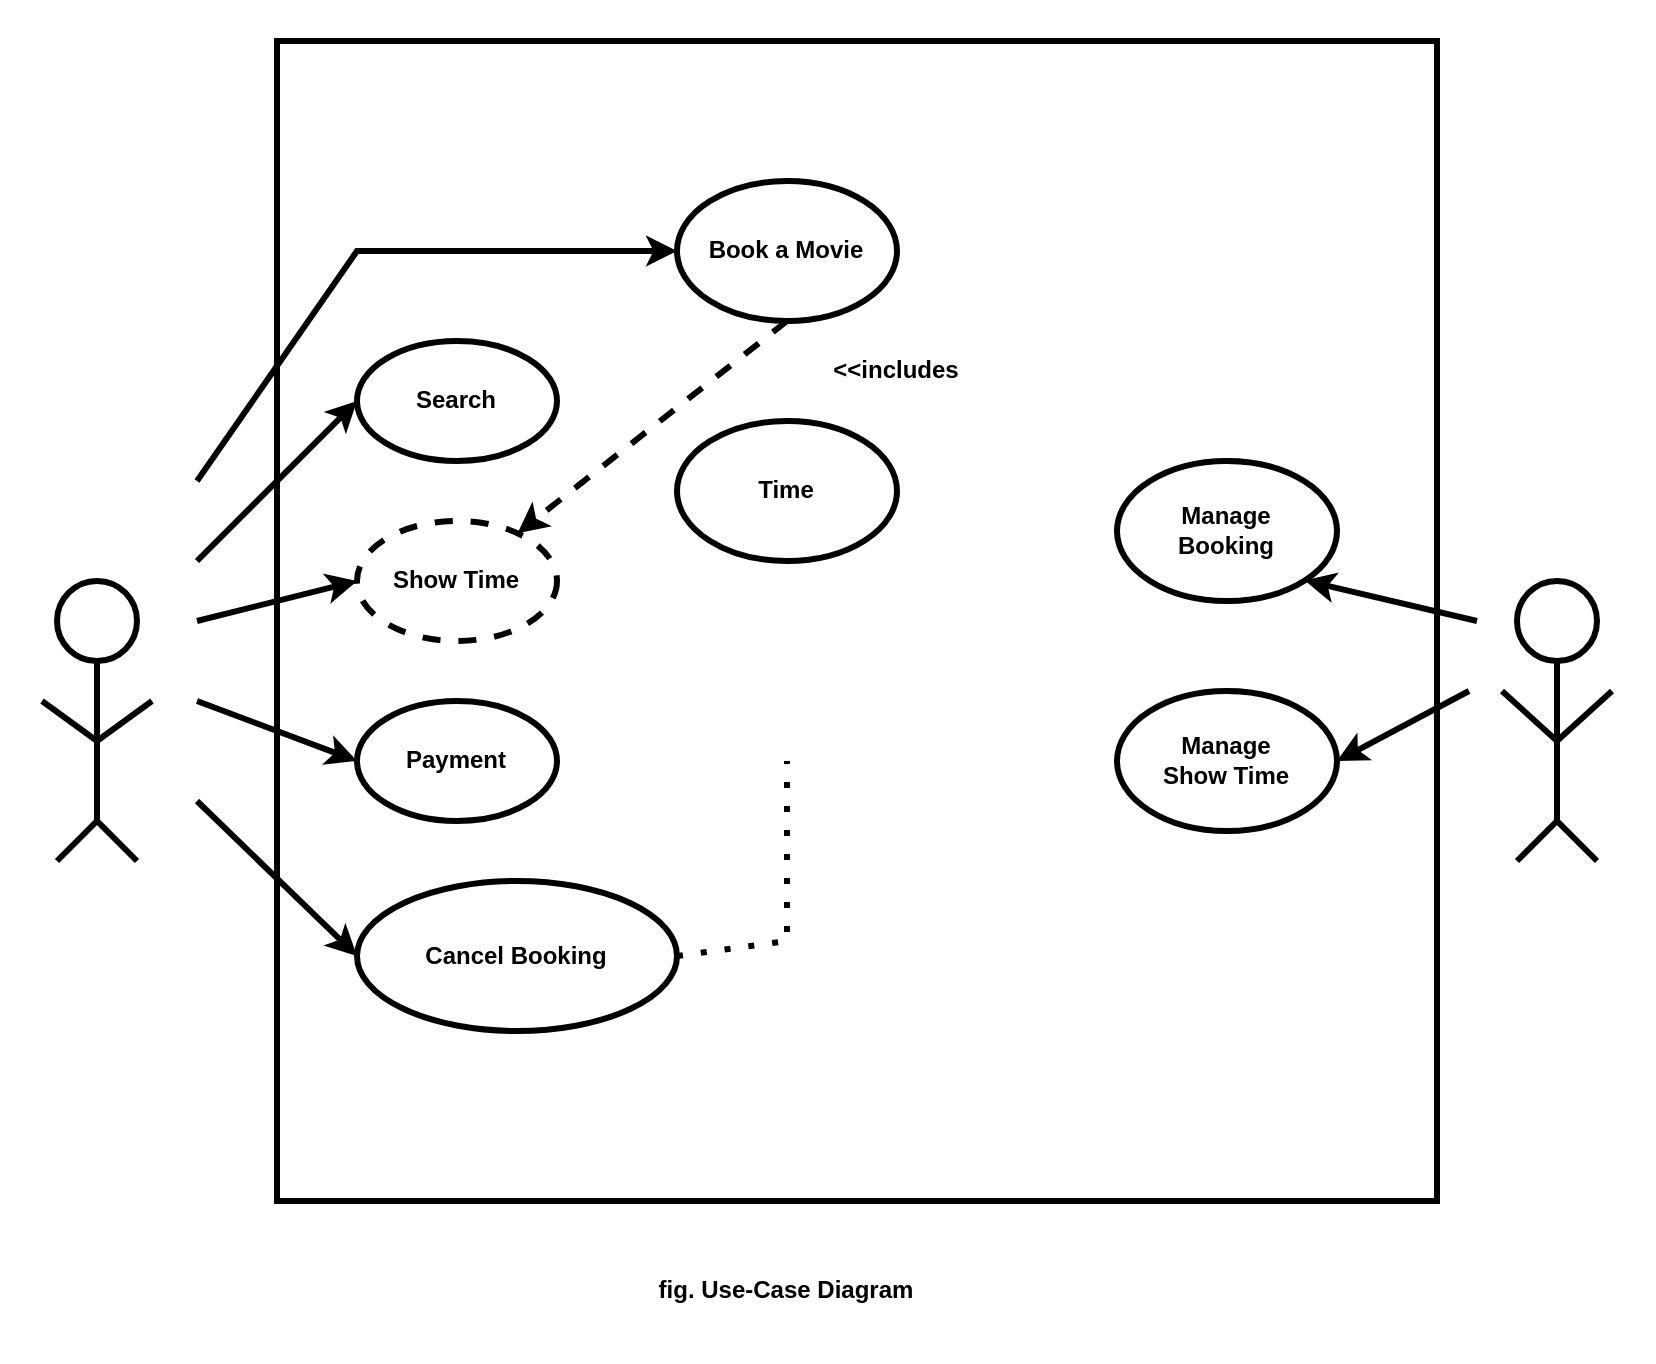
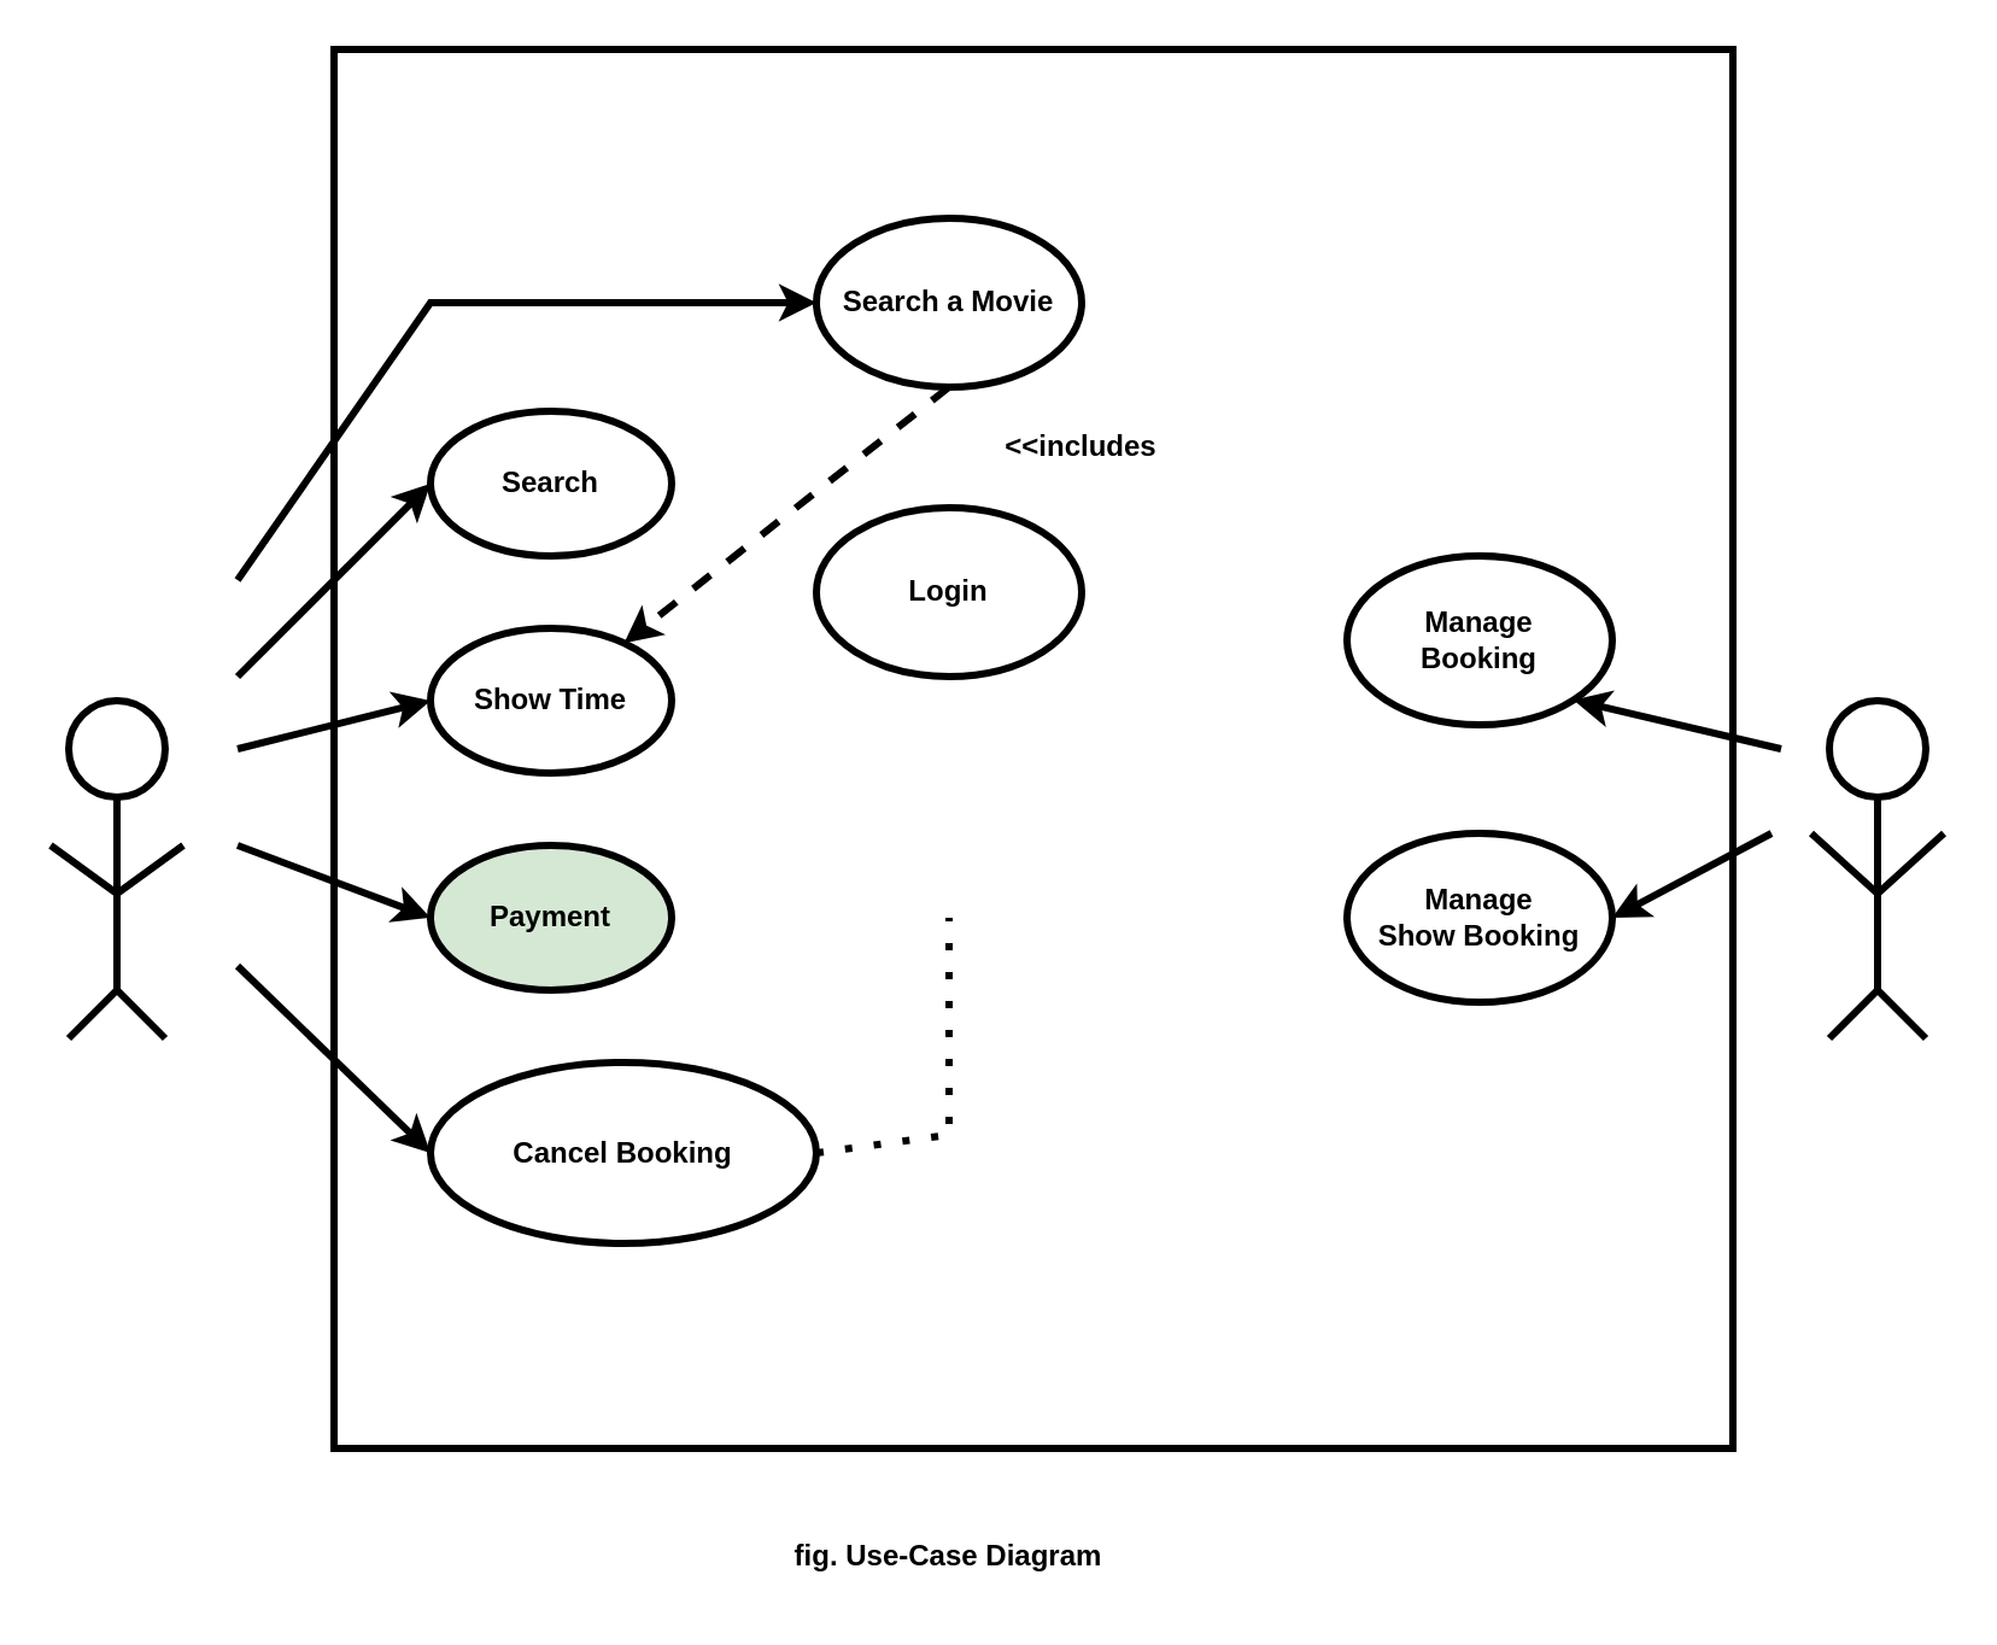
  <mxCell id="0" />
  <mxCell id="1" parent="0" />
  <mxCell id="2" value="" style="whiteSpace=wrap;html=1;aspect=fixed;strokeWidth=3;" vertex="1" parent="1"><mxGeometry x="138" y="20" width="580" height="580" as="geometry" /></mxCell>
  <mxCell id="3" value="&lt;b&gt;fig. Use-Case Diagram&lt;/b&gt;" style="text;strokeColor=none;align=center;fillColor=none;html=1;verticalAlign=middle;whiteSpace=wrap;rounded=0;" vertex="1" parent="1"><mxGeometry x="288" y="630" width="210" height="30" as="geometry" /></mxCell>
  <mxCell id="4" value="" style="ellipse;whiteSpace=wrap;html=1;aspect=fixed;strokeWidth=3;" vertex="1" parent="1"><mxGeometry x="28" y="290" width="40" height="40" as="geometry" /></mxCell>
  <mxCell id="5" value="" style="endArrow=none;html=1;rounded=0;strokeWidth=3;" edge="1" parent="1"><mxGeometry width="50" height="50" relative="1" as="geometry"><mxPoint x="48" y="410" as="sourcePoint" /><mxPoint x="48" y="330" as="targetPoint" /></mxGeometry></mxCell>
  <mxCell id="6" value="" style="endArrow=none;html=1;rounded=0;strokeWidth=3;" edge="1" parent="1"><mxGeometry width="50" height="50" relative="1" as="geometry"><mxPoint x="20.5" y="350" as="sourcePoint" /><mxPoint x="75.5" y="350" as="targetPoint" /><Array as="points"><mxPoint x="48" y="370" /></Array></mxGeometry></mxCell>
  <mxCell id="7" value="" style="endArrow=none;html=1;rounded=0;strokeWidth=3;" edge="1" parent="1"><mxGeometry width="50" height="50" relative="1" as="geometry"><mxPoint x="28" y="430" as="sourcePoint" /><mxPoint x="68" y="430" as="targetPoint" /><Array as="points"><mxPoint x="48" y="410" /></Array></mxGeometry></mxCell>
- <mxCell id="8" value="&lt;b&gt;Book a Movie&lt;/b&gt;" style="ellipse;whiteSpace=wrap;html=1;strokeWidth=3;" vertex="1" parent="1"><mxGeometry x="338" y="90" width="110" height="70" as="geometry" /></mxCell>
- <mxCell id="9" value="&lt;b&gt;Time&lt;/b&gt;" style="ellipse;whiteSpace=wrap;html=1;strokeWidth=3;" vertex="1" parent="1"><mxGeometry x="338" y="210" width="110" height="70" as="geometry" /></mxCell>
+ <mxCell id="8" value="&lt;b&gt;Search a Movie&lt;/b&gt;" style="ellipse;whiteSpace=wrap;html=1;strokeWidth=3;" vertex="1" parent="1"><mxGeometry x="338" y="90" width="110" height="70" as="geometry" /></mxCell>
+ <mxCell id="9" value="&lt;b&gt;Login&lt;/b&gt;" style="ellipse;whiteSpace=wrap;html=1;strokeWidth=3;" vertex="1" parent="1"><mxGeometry x="338" y="210" width="110" height="70" as="geometry" /></mxCell>
  <mxCell id="10" value="&lt;b&gt;Search&lt;/b&gt;" style="ellipse;whiteSpace=wrap;html=1;strokeWidth=3;" vertex="1" parent="1"><mxGeometry x="178" y="170" width="100" height="60" as="geometry" /></mxCell>
- <mxCell id="11" value="&lt;b&gt;Show Time&lt;/b&gt;" style="ellipse;whiteSpace=wrap;html=1;strokeWidth=3;dashed=1;" vertex="1" parent="1"><mxGeometry x="178" y="260" width="100" height="60" as="geometry" /></mxCell>
- <mxCell id="12" value="&lt;b&gt;Payment&lt;/b&gt;" style="ellipse;whiteSpace=wrap;html=1;strokeWidth=3;" vertex="1" parent="1"><mxGeometry x="178" y="350" width="100" height="60" as="geometry" /></mxCell>
+ <mxCell id="11" value="&lt;b&gt;Show Time&lt;/b&gt;" style="ellipse;whiteSpace=wrap;html=1;strokeWidth=3;" vertex="1" parent="1"><mxGeometry x="178" y="260" width="100" height="60" as="geometry" /></mxCell>
+ <mxCell id="12" value="&lt;b&gt;Payment&lt;/b&gt;" style="ellipse;whiteSpace=wrap;html=1;strokeWidth=3;fillColor=#d5e8d4;" vertex="1" parent="1"><mxGeometry x="178" y="350" width="100" height="60" as="geometry" /></mxCell>
  <mxCell id="13" value="&lt;b&gt;Cancel Booking&lt;/b&gt;" style="ellipse;whiteSpace=wrap;html=1;strokeWidth=3;" vertex="1" parent="1"><mxGeometry x="178" y="440" width="160" height="75" as="geometry" /></mxCell>
  <mxCell id="14" value="" style="endArrow=classic;html=1;rounded=0;dashed=1;exitX=0.5;exitY=1;exitDx=0;exitDy=0;strokeWidth=3;" edge="1" parent="1" source="8" target="11"><mxGeometry width="50" height="50" relative="1" as="geometry"><mxPoint x="298" y="350" as="sourcePoint" /><mxPoint x="348" y="300" as="targetPoint" /></mxGeometry></mxCell>
  <mxCell id="15" value="" style="endArrow=none;dashed=1;html=1;dashPattern=1 3;strokeWidth=3;rounded=0;entryX=0.5;entryY=1;entryDx=0;entryDy=0;exitX=1;exitY=0.5;exitDx=0;exitDy=0;" edge="1" parent="1" source="13"><mxGeometry width="50" height="50" relative="1" as="geometry"><mxPoint x="278" y="480" as="sourcePoint" /><mxPoint x="393" y="380" as="targetPoint" /><Array as="points"><mxPoint x="393" y="470" /></Array></mxGeometry></mxCell>
  <mxCell id="16" value="" style="endArrow=classic;html=1;rounded=0;entryX=0;entryY=0.5;entryDx=0;entryDy=0;strokeWidth=3;" edge="1" parent="1" target="10"><mxGeometry width="50" height="50" relative="1" as="geometry"><mxPoint x="98" y="280" as="sourcePoint" /><mxPoint x="148" y="230" as="targetPoint" /></mxGeometry></mxCell>
  <mxCell id="17" value="" style="endArrow=classic;html=1;rounded=0;entryX=0;entryY=0.5;entryDx=0;entryDy=0;strokeWidth=3;" edge="1" parent="1" target="11"><mxGeometry width="50" height="50" relative="1" as="geometry"><mxPoint x="98" y="310" as="sourcePoint" /><mxPoint x="178" y="230" as="targetPoint" /></mxGeometry></mxCell>
  <mxCell id="18" value="" style="endArrow=classic;html=1;rounded=0;entryX=0;entryY=0.5;entryDx=0;entryDy=0;strokeWidth=3;" edge="1" parent="1" target="12"><mxGeometry width="50" height="50" relative="1" as="geometry"><mxPoint x="98" y="350" as="sourcePoint" /><mxPoint x="178" y="270" as="targetPoint" /></mxGeometry></mxCell>
  <mxCell id="19" value="" style="endArrow=classic;html=1;rounded=0;entryX=0;entryY=0.5;entryDx=0;entryDy=0;strokeWidth=3;" edge="1" parent="1" target="13"><mxGeometry width="50" height="50" relative="1" as="geometry"><mxPoint x="98" y="400" as="sourcePoint" /><mxPoint x="178" y="320" as="targetPoint" /></mxGeometry></mxCell>
  <mxCell id="20" value="" style="endArrow=classic;html=1;rounded=0;entryX=0;entryY=0.5;entryDx=0;entryDy=0;strokeWidth=3;" edge="1" parent="1" target="8"><mxGeometry width="50" height="50" relative="1" as="geometry"><mxPoint x="98" y="240" as="sourcePoint" /><mxPoint x="178" y="160" as="targetPoint" /><Array as="points"><mxPoint x="178" y="125" /></Array></mxGeometry></mxCell>
  <mxCell id="21" value="&lt;b&gt;&amp;lt;&amp;lt;includes&lt;/b&gt;" style="text;strokeColor=none;align=center;fillColor=none;html=1;verticalAlign=middle;whiteSpace=wrap;rounded=0;" vertex="1" parent="1"><mxGeometry x="418" y="170" width="60" height="30" as="geometry" /></mxCell>
  <mxCell id="22" value="&lt;b&gt;Manage&lt;/b&gt;&lt;div&gt;&lt;b&gt;Booking&lt;/b&gt;&lt;/div&gt;" style="ellipse;whiteSpace=wrap;html=1;strokeWidth=3;" vertex="1" parent="1"><mxGeometry x="558" y="230" width="110" height="70" as="geometry" /></mxCell>
- <mxCell id="23" value="&lt;b&gt;Manage&lt;/b&gt;&lt;div&gt;&lt;b&gt;Show Time&lt;/b&gt;&lt;/div&gt;" style="ellipse;whiteSpace=wrap;html=1;strokeWidth=3;" vertex="1" parent="1"><mxGeometry x="558" y="345" width="110" height="70" as="geometry" /></mxCell>
+ <mxCell id="23" value="&lt;b&gt;Manage&lt;/b&gt;&lt;div&gt;&lt;b&gt;Show Booking&lt;/b&gt;&lt;/div&gt;" style="ellipse;whiteSpace=wrap;html=1;strokeWidth=3;" vertex="1" parent="1"><mxGeometry x="558" y="345" width="110" height="70" as="geometry" /></mxCell>
  <mxCell id="24" value="" style="ellipse;whiteSpace=wrap;html=1;aspect=fixed;strokeWidth=3;" vertex="1" parent="1"><mxGeometry x="758" y="290" width="40" height="40" as="geometry" /></mxCell>
  <mxCell id="25" value="" style="endArrow=none;html=1;rounded=0;strokeWidth=3;" edge="1" parent="1"><mxGeometry width="50" height="50" relative="1" as="geometry"><mxPoint x="778" y="410" as="sourcePoint" /><mxPoint x="778" y="330" as="targetPoint" /></mxGeometry></mxCell>
  <mxCell id="26" value="" style="endArrow=none;html=1;rounded=0;strokeWidth=3;" edge="1" parent="1"><mxGeometry width="50" height="50" relative="1" as="geometry"><mxPoint x="758" y="430" as="sourcePoint" /><mxPoint x="798" y="430" as="targetPoint" /><Array as="points"><mxPoint x="778" y="410" /></Array></mxGeometry></mxCell>
  <mxCell id="27" value="" style="endArrow=classic;html=1;rounded=0;entryX=1;entryY=1;entryDx=0;entryDy=0;strokeWidth=3;" edge="1" parent="1" target="22"><mxGeometry width="50" height="50" relative="1" as="geometry"><mxPoint x="738" y="310" as="sourcePoint" /><mxPoint x="518" y="340" as="targetPoint" /></mxGeometry></mxCell>
  <mxCell id="28" value="" style="endArrow=classic;html=1;rounded=0;entryX=1;entryY=0.5;entryDx=0;entryDy=0;strokeWidth=3;" edge="1" parent="1" target="23"><mxGeometry width="50" height="50" relative="1" as="geometry"><mxPoint x="734" y="345" as="sourcePoint" /><mxPoint x="648" y="305" as="targetPoint" /></mxGeometry></mxCell>
  <mxCell id="29" value="" style="endArrow=none;html=1;rounded=0;strokeWidth=3;" edge="1" parent="1"><mxGeometry width="50" height="50" relative="1" as="geometry"><mxPoint x="750.5" y="345" as="sourcePoint" /><mxPoint x="805.5" y="345" as="targetPoint" /><Array as="points"><mxPoint x="778" y="370" /></Array></mxGeometry></mxCell>
